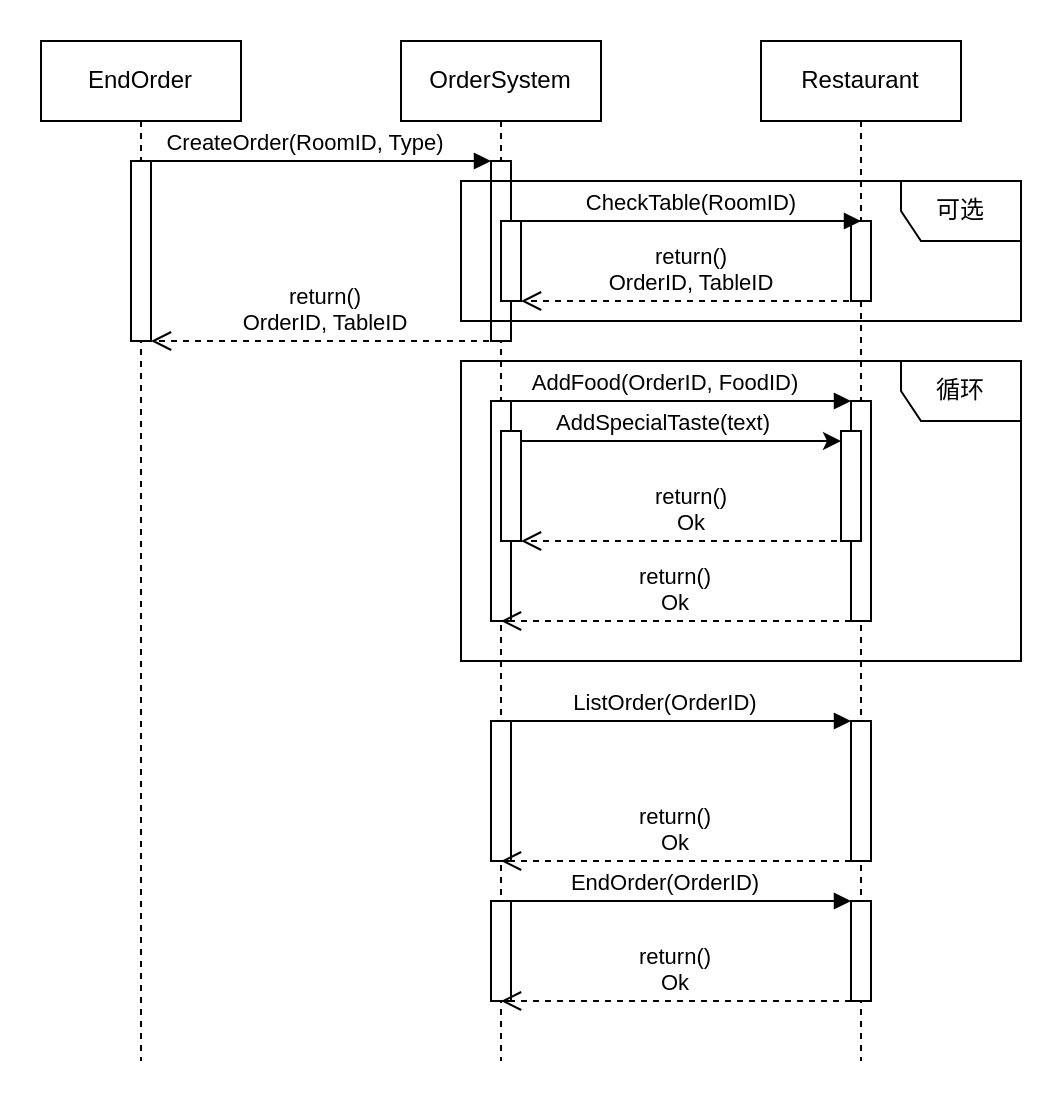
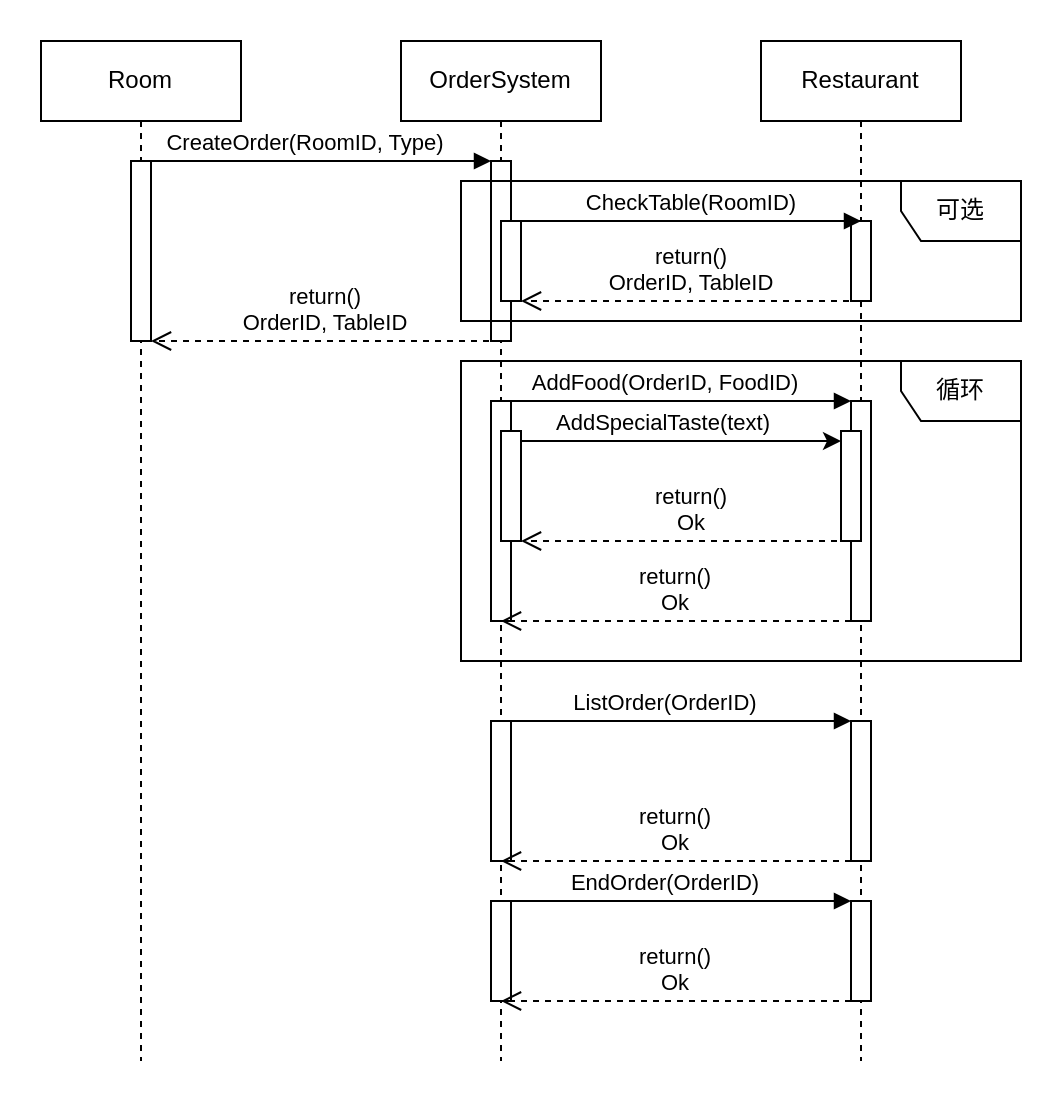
  <mxCell id="0" />
  <mxCell id="1" parent="0" />
- <mxCell id="2" value="EndOrder" style="shape=umlLifeline;perimeter=lifelinePerimeter;whiteSpace=wrap;html=1;container=0;dropTarget=0;collapsible=0;recursiveResize=0;outlineConnect=0;portConstraint=eastwest;newEdgeStyle={&quot;edgeStyle&quot;:&quot;elbowEdgeStyle&quot;,&quot;elbow&quot;:&quot;vertical&quot;,&quot;curved&quot;:0,&quot;rounded&quot;:0};" parent="1" vertex="1"><mxGeometry x="20" y="20" width="100" height="510" as="geometry" /></mxCell>
+ <mxCell id="2" value="Room" style="shape=umlLifeline;perimeter=lifelinePerimeter;whiteSpace=wrap;html=1;container=0;dropTarget=0;collapsible=0;recursiveResize=0;outlineConnect=0;portConstraint=eastwest;newEdgeStyle={&quot;edgeStyle&quot;:&quot;elbowEdgeStyle&quot;,&quot;elbow&quot;:&quot;vertical&quot;,&quot;curved&quot;:0,&quot;rounded&quot;:0};" parent="1" vertex="1"><mxGeometry x="20" y="20" width="100" height="510" as="geometry" /></mxCell>
  <mxCell id="3" value="" style="html=1;points=[];perimeter=orthogonalPerimeter;outlineConnect=0;targetShapes=umlLifeline;portConstraint=eastwest;newEdgeStyle={&quot;edgeStyle&quot;:&quot;elbowEdgeStyle&quot;,&quot;elbow&quot;:&quot;vertical&quot;,&quot;curved&quot;:0,&quot;rounded&quot;:0};" parent="2" vertex="1"><mxGeometry x="45" y="60" width="10" height="90" as="geometry" /></mxCell>
  <mxCell id="4" value="OrderSystem" style="shape=umlLifeline;perimeter=lifelinePerimeter;whiteSpace=wrap;html=1;container=0;dropTarget=0;collapsible=0;recursiveResize=0;outlineConnect=0;portConstraint=eastwest;newEdgeStyle={&quot;edgeStyle&quot;:&quot;elbowEdgeStyle&quot;,&quot;elbow&quot;:&quot;vertical&quot;,&quot;curved&quot;:0,&quot;rounded&quot;:0};" parent="1" vertex="1"><mxGeometry x="200" y="20" width="100" height="510" as="geometry" /></mxCell>
  <mxCell id="5" value="" style="html=1;points=[];perimeter=orthogonalPerimeter;outlineConnect=0;targetShapes=umlLifeline;portConstraint=eastwest;newEdgeStyle={&quot;edgeStyle&quot;:&quot;elbowEdgeStyle&quot;,&quot;elbow&quot;:&quot;vertical&quot;,&quot;curved&quot;:0,&quot;rounded&quot;:0};" parent="4" vertex="1"><mxGeometry x="45" y="60" width="10" height="90" as="geometry" /></mxCell>
  <mxCell id="6" value="" style="html=1;points=[];perimeter=orthogonalPerimeter;outlineConnect=0;targetShapes=umlLifeline;portConstraint=eastwest;newEdgeStyle={&quot;edgeStyle&quot;:&quot;elbowEdgeStyle&quot;,&quot;elbow&quot;:&quot;vertical&quot;,&quot;curved&quot;:0,&quot;rounded&quot;:0};" vertex="1" parent="4"><mxGeometry x="50" y="90" width="10" height="40" as="geometry" /></mxCell>
  <mxCell id="7" value="" style="html=1;points=[[0,0,0,0,5],[0,1,0,0,-5],[1,0,0,0,5],[1,1,0,0,-5]];perimeter=orthogonalPerimeter;outlineConnect=0;targetShapes=umlLifeline;portConstraint=eastwest;newEdgeStyle={&quot;curved&quot;:0,&quot;rounded&quot;:0};" vertex="1" parent="4"><mxGeometry x="45" y="180" width="10" height="110" as="geometry" /></mxCell>
  <mxCell id="8" value="" style="html=1;points=[[0,0,0,0,5],[0,1,0,0,-5],[1,0,0,0,5],[1,1,0,0,-5]];perimeter=orthogonalPerimeter;outlineConnect=0;targetShapes=umlLifeline;portConstraint=eastwest;newEdgeStyle={&quot;curved&quot;:0,&quot;rounded&quot;:0};" vertex="1" parent="4"><mxGeometry x="50" y="195" width="10" height="55" as="geometry" /></mxCell>
  <mxCell id="9" value="" style="html=1;points=[[0,0,0,0,5],[0,1,0,0,-5],[1,0,0,0,5],[1,1,0,0,-5]];perimeter=orthogonalPerimeter;outlineConnect=0;targetShapes=umlLifeline;portConstraint=eastwest;newEdgeStyle={&quot;curved&quot;:0,&quot;rounded&quot;:0};" vertex="1" parent="4"><mxGeometry x="45" y="340" width="10" height="70" as="geometry" /></mxCell>
  <mxCell id="10" value="" style="html=1;points=[[0,0,0,0,5],[0,1,0,0,-5],[1,0,0,0,5],[1,1,0,0,-5]];perimeter=orthogonalPerimeter;outlineConnect=0;targetShapes=umlLifeline;portConstraint=eastwest;newEdgeStyle={&quot;curved&quot;:0,&quot;rounded&quot;:0};" vertex="1" parent="4"><mxGeometry x="45" y="430" width="10" height="50" as="geometry" /></mxCell>
  <mxCell id="11" value="CreateOrder(RoomID, Type)" style="html=1;verticalAlign=bottom;endArrow=block;edgeStyle=elbowEdgeStyle;elbow=vertical;curved=0;rounded=0;" parent="1" target="5" edge="1"><mxGeometry x="-0.063" relative="1" as="geometry"><mxPoint x="70" y="80" as="sourcePoint" /><Array as="points"><mxPoint x="155" y="80" /></Array><mxPoint x="240" y="80" as="targetPoint" /><mxPoint as="offset" /></mxGeometry></mxCell>
  <mxCell id="12" value="Restaurant" style="shape=umlLifeline;perimeter=lifelinePerimeter;whiteSpace=wrap;html=1;container=0;dropTarget=0;collapsible=0;recursiveResize=0;outlineConnect=0;portConstraint=eastwest;newEdgeStyle={&quot;edgeStyle&quot;:&quot;elbowEdgeStyle&quot;,&quot;elbow&quot;:&quot;vertical&quot;,&quot;curved&quot;:0,&quot;rounded&quot;:0};" vertex="1" parent="1"><mxGeometry x="380" y="20" width="100" height="510" as="geometry" /></mxCell>
  <mxCell id="13" value="" style="html=1;points=[];perimeter=orthogonalPerimeter;outlineConnect=0;targetShapes=umlLifeline;portConstraint=eastwest;newEdgeStyle={&quot;edgeStyle&quot;:&quot;elbowEdgeStyle&quot;,&quot;elbow&quot;:&quot;vertical&quot;,&quot;curved&quot;:0,&quot;rounded&quot;:0};" vertex="1" parent="12"><mxGeometry x="45" y="90" width="10" height="40" as="geometry" /></mxCell>
  <mxCell id="14" value="" style="html=1;points=[[0,0,0,0,5],[0,1,0,0,-5],[1,0,0,0,5],[1,1,0,0,-5]];perimeter=orthogonalPerimeter;outlineConnect=0;targetShapes=umlLifeline;portConstraint=eastwest;newEdgeStyle={&quot;curved&quot;:0,&quot;rounded&quot;:0};" vertex="1" parent="12"><mxGeometry x="45" y="180" width="10" height="110" as="geometry" /></mxCell>
  <mxCell id="15" value="" style="html=1;points=[[0,0,0,0,5],[0,1,0,0,-5],[1,0,0,0,5],[1,1,0,0,-5]];perimeter=orthogonalPerimeter;outlineConnect=0;targetShapes=umlLifeline;portConstraint=eastwest;newEdgeStyle={&quot;curved&quot;:0,&quot;rounded&quot;:0};" vertex="1" parent="12"><mxGeometry x="40" y="195" width="10" height="55" as="geometry" /></mxCell>
  <mxCell id="16" value="" style="html=1;points=[[0,0,0,0,5],[0,1,0,0,-5],[1,0,0,0,5],[1,1,0,0,-5]];perimeter=orthogonalPerimeter;outlineConnect=0;targetShapes=umlLifeline;portConstraint=eastwest;newEdgeStyle={&quot;curved&quot;:0,&quot;rounded&quot;:0};" vertex="1" parent="12"><mxGeometry x="45" y="340" width="10" height="70" as="geometry" /></mxCell>
  <mxCell id="17" value="" style="html=1;points=[[0,0,0,0,5],[0,1,0,0,-5],[1,0,0,0,5],[1,1,0,0,-5]];perimeter=orthogonalPerimeter;outlineConnect=0;targetShapes=umlLifeline;portConstraint=eastwest;newEdgeStyle={&quot;curved&quot;:0,&quot;rounded&quot;:0};" vertex="1" parent="12"><mxGeometry x="45" y="430" width="10" height="50" as="geometry" /></mxCell>
  <mxCell id="18" value="CheckTable(RoomID)" style="html=1;verticalAlign=bottom;endArrow=block;edgeStyle=elbowEdgeStyle;elbow=horizontal;curved=0;rounded=0;" edge="1" parent="1"><mxGeometry relative="1" as="geometry"><mxPoint x="260" y="110" as="sourcePoint" /><Array as="points"><mxPoint x="345" y="110" /></Array><mxPoint x="430" y="110" as="targetPoint" /></mxGeometry></mxCell>
  <mxCell id="19" value="return()&lt;div&gt;OrderID, TableID&lt;br&gt;&lt;/div&gt;" style="html=1;verticalAlign=bottom;endArrow=open;dashed=1;endSize=8;edgeStyle=elbowEdgeStyle;elbow=vertical;curved=0;rounded=0;" edge="1" parent="1"><mxGeometry x="-0.0" relative="1" as="geometry"><mxPoint x="260" y="150" as="targetPoint" /><Array as="points"><mxPoint x="355" y="150" /></Array><mxPoint x="430" y="150" as="sourcePoint" /><mxPoint as="offset" /></mxGeometry></mxCell>
  <mxCell id="20" value="return()&lt;div&gt;OrderID, TableID&lt;/div&gt;" style="html=1;verticalAlign=bottom;endArrow=open;dashed=1;endSize=8;edgeStyle=elbowEdgeStyle;elbow=vertical;curved=0;rounded=0;exitX=0.5;exitY=0.353;exitDx=0;exitDy=0;exitPerimeter=0;" edge="1" parent="1"><mxGeometry x="-0.0" relative="1" as="geometry"><mxPoint x="75" y="170" as="targetPoint" /><Array as="points"><mxPoint x="175" y="170" /></Array><mxPoint x="250" y="170" as="sourcePoint" /><mxPoint as="offset" /></mxGeometry></mxCell>
  <mxCell id="21" value="可选" style="shape=umlFrame;whiteSpace=wrap;html=1;pointerEvents=0;flipH=1;" vertex="1" parent="1"><mxGeometry x="230" y="90" width="280" height="70" as="geometry" /></mxCell>
  <mxCell id="22" value="AddFood(OrderID, FoodID)" style="html=1;verticalAlign=bottom;endArrow=block;edgeStyle=elbowEdgeStyle;elbow=vertical;curved=0;rounded=0;" edge="1" parent="1"><mxGeometry x="-0.063" relative="1" as="geometry"><mxPoint x="250" y="200" as="sourcePoint" /><Array as="points"><mxPoint x="335" y="200" /></Array><mxPoint x="425" y="200" as="targetPoint" /><mxPoint as="offset" /></mxGeometry></mxCell>
  <mxCell id="23" style="edgeStyle=orthogonalEdgeStyle;rounded=0;orthogonalLoop=1;jettySize=auto;html=1;curved=0;exitX=1;exitY=0;exitDx=0;exitDy=5;exitPerimeter=0;entryX=0;entryY=0;entryDx=0;entryDy=5;entryPerimeter=0;" edge="1" parent="1" source="8" target="15"><mxGeometry relative="1" as="geometry"><mxPoint x="340" y="240" as="targetPoint" /></mxGeometry></mxCell>
  <mxCell id="24" value="AddSpecialTaste(text)" style="edgeLabel;html=1;align=center;verticalAlign=middle;resizable=0;points=[];" vertex="1" connectable="0" parent="23"><mxGeometry x="-0.117" y="-1" relative="1" as="geometry"><mxPoint x="-1" y="-11" as="offset" /></mxGeometry></mxCell>
  <mxCell id="25" value="return()&lt;div&gt;Ok&lt;/div&gt;" style="html=1;verticalAlign=bottom;endArrow=open;dashed=1;endSize=8;edgeStyle=elbowEdgeStyle;elbow=vertical;curved=0;rounded=0;" edge="1" parent="1"><mxGeometry x="-0.0" relative="1" as="geometry"><mxPoint x="260" y="270" as="targetPoint" /><Array as="points"><mxPoint x="355" y="270" /></Array><mxPoint x="430" y="270" as="sourcePoint" /><mxPoint as="offset" /></mxGeometry></mxCell>
  <mxCell id="26" value="return()&lt;div&gt;Ok&lt;/div&gt;" style="html=1;verticalAlign=bottom;endArrow=open;dashed=1;endSize=8;edgeStyle=elbowEdgeStyle;elbow=vertical;curved=0;rounded=0;exitX=0.5;exitY=0.353;exitDx=0;exitDy=0;exitPerimeter=0;" edge="1" parent="1"><mxGeometry x="-0.0" relative="1" as="geometry"><mxPoint x="250" y="310" as="targetPoint" /><Array as="points"><mxPoint x="350" y="310" /></Array><mxPoint x="425" y="310" as="sourcePoint" /><mxPoint as="offset" /></mxGeometry></mxCell>
  <mxCell id="27" value="循环" style="shape=umlFrame;whiteSpace=wrap;html=1;pointerEvents=0;flipH=1;" vertex="1" parent="1"><mxGeometry x="230" y="180" width="280" height="150" as="geometry" /></mxCell>
  <mxCell id="28" value="ListOrder(OrderID)" style="html=1;verticalAlign=bottom;endArrow=block;edgeStyle=elbowEdgeStyle;elbow=vertical;curved=0;rounded=0;" edge="1" parent="1"><mxGeometry x="-0.063" relative="1" as="geometry"><mxPoint x="250" y="360" as="sourcePoint" /><Array as="points"><mxPoint x="335" y="360" /></Array><mxPoint x="425" y="360" as="targetPoint" /><mxPoint as="offset" /></mxGeometry></mxCell>
  <mxCell id="29" value="return()&lt;div&gt;Ok&lt;/div&gt;" style="html=1;verticalAlign=bottom;endArrow=open;dashed=1;endSize=8;edgeStyle=elbowEdgeStyle;elbow=vertical;curved=0;rounded=0;exitX=0.5;exitY=0.353;exitDx=0;exitDy=0;exitPerimeter=0;" edge="1" parent="1"><mxGeometry x="-0.0" relative="1" as="geometry"><mxPoint x="250" y="430" as="targetPoint" /><Array as="points"><mxPoint x="350" y="430" /></Array><mxPoint x="425" y="430" as="sourcePoint" /><mxPoint as="offset" /></mxGeometry></mxCell>
  <mxCell id="30" value="EndOrder(OrderID)" style="html=1;verticalAlign=bottom;endArrow=block;edgeStyle=elbowEdgeStyle;elbow=vertical;curved=0;rounded=0;" edge="1" parent="1"><mxGeometry x="-0.063" relative="1" as="geometry"><mxPoint x="250" y="450" as="sourcePoint" /><Array as="points"><mxPoint x="335" y="450" /></Array><mxPoint x="425" y="450" as="targetPoint" /><mxPoint as="offset" /></mxGeometry></mxCell>
  <mxCell id="31" value="return()&lt;div&gt;Ok&lt;/div&gt;" style="html=1;verticalAlign=bottom;endArrow=open;dashed=1;endSize=8;edgeStyle=elbowEdgeStyle;elbow=vertical;curved=0;rounded=0;exitX=0.5;exitY=0.353;exitDx=0;exitDy=0;exitPerimeter=0;" edge="1" parent="1"><mxGeometry x="-0.0" relative="1" as="geometry"><mxPoint x="250" y="500" as="targetPoint" /><Array as="points"><mxPoint x="350" y="500" /></Array><mxPoint x="425" y="500" as="sourcePoint" /><mxPoint as="offset" /></mxGeometry></mxCell>
